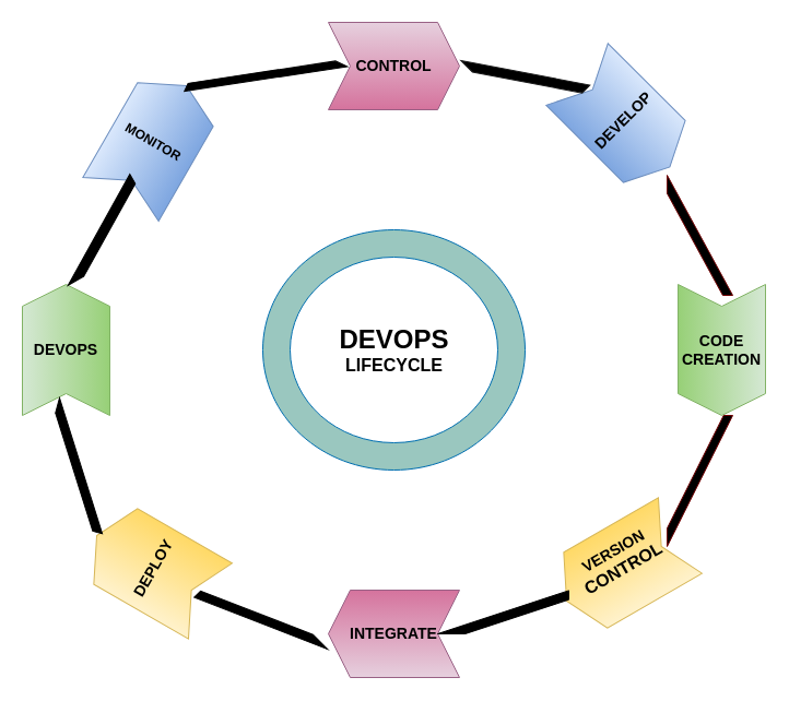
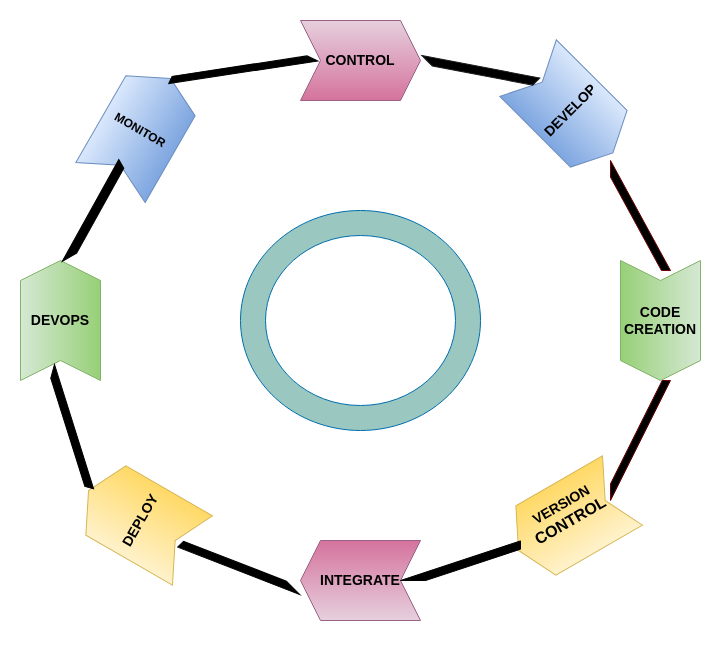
  <mxCell id="0" />
  <mxCell id="1" parent="0" />
  <mxCell id="2" value="&lt;b&gt;&lt;font style=&quot;font-size: 14px;&quot;&gt;CONTROL&lt;/font&gt;&lt;/b&gt;" style="shape=step;perimeter=stepPerimeter;whiteSpace=wrap;html=1;fixedSize=1;fillColor=#e6d0de;gradientColor=#d5739d;strokeColor=#996185;" vertex="1" parent="1"><mxGeometry x="300" y="20" width="120" height="80" as="geometry" /></mxCell>
  <mxCell id="3" value="&lt;b&gt;&lt;font style=&quot;font-size: 14px;&quot;&gt;DEVELOP&lt;/font&gt;&lt;/b&gt;" style="shape=step;perimeter=stepPerimeter;whiteSpace=wrap;html=1;fixedSize=1;direction=south;rotation=-45;fillColor=#dae8fc;gradientColor=#7ea6e0;strokeColor=#6c8ebf;" vertex="1" parent="1"><mxGeometry x="530" y="50" width="80" height="120" as="geometry" /></mxCell>
  <mxCell id="4" value="&lt;span style=&quot;font-size: 14px;&quot;&gt;&lt;b&gt;CODE&lt;/b&gt;&lt;/span&gt;&lt;div style=&quot;text-align: left;&quot;&gt;&lt;span style=&quot;font-size: 14px;&quot;&gt;&lt;b&gt;CREATION&lt;/b&gt;&lt;/span&gt;&lt;/div&gt;" style="shape=step;perimeter=stepPerimeter;whiteSpace=wrap;html=1;fixedSize=1;direction=south;fillColor=#d5e8d4;gradientColor=#97d077;strokeColor=#82b366;" vertex="1" parent="1"><mxGeometry x="620" y="260" width="80" height="120" as="geometry" /></mxCell>
  <mxCell id="5" value="&lt;b style=&quot;&quot;&gt;&lt;font style=&quot;font-size: 14px;&quot;&gt;VERSION&lt;/font&gt;&lt;/b&gt;&lt;div&gt;&lt;div style=&quot;text-align: left;&quot;&gt;&lt;b&gt;&lt;font size=&quot;3&quot;&gt;CONTROL&lt;/font&gt;&lt;/b&gt;&lt;/div&gt;&lt;div&gt;&lt;span style=&quot;font-size: 14px;&quot;&gt;&lt;b&gt;&lt;br&gt;&lt;/b&gt;&lt;/span&gt;&lt;/div&gt;&lt;/div&gt;" style="shape=step;perimeter=stepPerimeter;whiteSpace=wrap;html=1;fixedSize=1;direction=west;rotation=-30;fillColor=#fff2cc;gradientColor=#ffd966;strokeColor=#d6b656;" vertex="1" parent="1"><mxGeometry x="510" y="480" width="120" height="80" as="geometry" /></mxCell>
  <mxCell id="6" value="&lt;div style=&quot;&quot;&gt;&lt;span style=&quot;font-size: 14px; background-color: transparent; color: light-dark(rgb(0, 0, 0), rgb(255, 255, 255));&quot;&gt;&lt;b&gt;INTEGRATE&lt;/b&gt;&lt;/span&gt;&lt;/div&gt;" style="shape=step;perimeter=stepPerimeter;whiteSpace=wrap;html=1;fixedSize=1;direction=west;fillColor=#e6d0de;gradientColor=#d5739d;strokeColor=#996185;align=center;" vertex="1" parent="1"><mxGeometry x="300" y="540" width="120" height="80" as="geometry" /></mxCell>
  <mxCell id="7" value="&lt;b&gt;&lt;font style=&quot;font-size: 14px;&quot;&gt;DEPLOY&lt;/font&gt;&lt;/b&gt;" style="shape=step;perimeter=stepPerimeter;whiteSpace=wrap;html=1;fixedSize=1;direction=north;rotation=-60;fillColor=#fff2cc;gradientColor=#ffd966;strokeColor=#d6b656;" vertex="1" parent="1"><mxGeometry x="100" y="460" width="80" height="120" as="geometry" /></mxCell>
  <mxCell id="8" value="&lt;b&gt;MONITOR&lt;/b&gt;" style="shape=step;perimeter=stepPerimeter;whiteSpace=wrap;html=1;fixedSize=1;direction=north;rotation=30;fillColor=#dae8fc;gradientColor=#7ea6e0;strokeColor=#6c8ebf;" vertex="1" parent="1"><mxGeometry x="100" y="70" width="80" height="120" as="geometry" /></mxCell>
  <mxCell id="9" value="&lt;b&gt;&lt;font style=&quot;font-size: 14px;&quot;&gt;DEVOPS&lt;/font&gt;&lt;/b&gt;" style="shape=step;perimeter=stepPerimeter;whiteSpace=wrap;html=1;fixedSize=1;direction=north;fillColor=#d5e8d4;gradientColor=#97d077;strokeColor=#82b366;" vertex="1" parent="1"><mxGeometry x="20" y="260" width="80" height="120" as="geometry" /></mxCell>
  <mxCell id="10" value="" style="verticalLabelPosition=bottom;verticalAlign=top;html=1;shape=mxgraph.basic.donut;dx=25;fillColor=#9AC7BF;fontColor=#ffffff;strokeColor=#006EAF;" vertex="1" parent="1"><mxGeometry x="240" y="210" width="240" height="220" as="geometry" /></mxCell>
  <mxCell id="11" value="" style="verticalLabelPosition=bottom;verticalAlign=top;html=1;shape=mxgraph.basic.diag_stripe;dx=10;rotation=-30;strokeColor=default;fillColor=#000000;" vertex="1" parent="1"><mxGeometry x="40" y="180" width="100" height="60" as="geometry" /></mxCell>
  <mxCell id="12" value="" style="verticalLabelPosition=bottom;verticalAlign=top;html=1;shape=mxgraph.basic.diag_stripe;dx=10;direction=west;rotation=25;fillColor=#000000;" vertex="1" parent="1"><mxGeometry x="180" y="30" width="125.59" height="83.5" as="geometry" /></mxCell>
  <mxCell id="13" value="" style="verticalLabelPosition=bottom;verticalAlign=top;html=1;shape=mxgraph.basic.diag_stripe;dx=10;direction=south;fillColor=#000000;fontColor=#ffffff;strokeColor=#6F0000;" vertex="1" parent="1"><mxGeometry x="610" y="160" width="60" height="110" as="geometry" /></mxCell>
  <mxCell id="14" value="" style="verticalLabelPosition=bottom;verticalAlign=top;html=1;shape=mxgraph.basic.diag_stripe;dx=10;direction=west;fillColor=#000000;fontColor=#ffffff;strokeColor=#6F0000;" vertex="1" parent="1"><mxGeometry x="610" y="380" width="60" height="120" as="geometry" /></mxCell>
  <mxCell id="15" value="" style="verticalLabelPosition=bottom;verticalAlign=top;html=1;shape=mxgraph.basic.diag_stripe;dx=10;strokeColor=#000000;fillColor=#000000;" vertex="1" parent="1"><mxGeometry x="400" y="540.38" width="120" height="39.62" as="geometry" /></mxCell>
  <mxCell id="16" value="" style="verticalLabelPosition=bottom;verticalAlign=top;html=1;shape=mxgraph.basic.diag_stripe;dx=10;direction=north;rotation=-45;fillColor=#000000;" vertex="1" parent="1"><mxGeometry x="211.87" y="510.38" width="52.79" height="120" as="geometry" /></mxCell>
  <mxCell id="17" value="" style="verticalLabelPosition=bottom;verticalAlign=top;html=1;shape=mxgraph.basic.diag_stripe;dx=10;direction=south;rotation=15;fillColor=#000000;" vertex="1" parent="1"><mxGeometry x="38.54" y="371.12" width="70" height="110" as="geometry" /></mxCell>
  <mxCell id="18" value="" style="verticalLabelPosition=bottom;verticalAlign=top;html=1;shape=mxgraph.basic.diag_stripe;dx=10;rotation=45;strokeColor=#1A1A1A;fillColor=#000000;" vertex="1" parent="1"><mxGeometry x="430.67" y="32.5" width="99.33" height="67.5" as="geometry" /></mxCell>
- <mxCell id="19" value="&lt;b&gt;&lt;font style=&quot;font-size: 24px;&quot;&gt;DEVOPS&lt;/font&gt;&lt;/b&gt;&lt;div&gt;&lt;font style=&quot;&quot; size=&quot;3&quot;&gt;&lt;b&gt;LIFECYCLE&lt;/b&gt;&lt;/font&gt;&lt;/div&gt;" style="text;html=1;align=center;verticalAlign=middle;resizable=0;points=[];autosize=1;strokeColor=none;fillColor=none;" vertex="1" parent="1"><mxGeometry x="300" y="290" width="120" height="60" as="geometry" /></mxCell>
